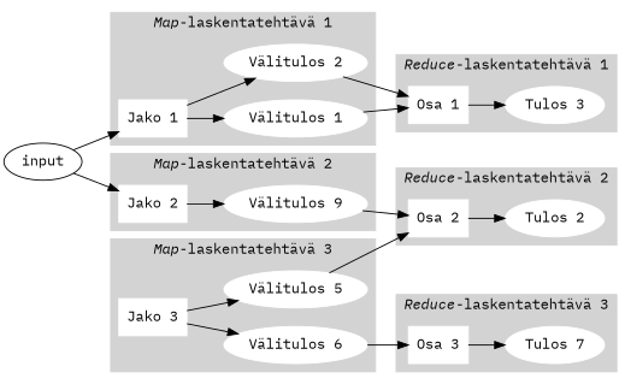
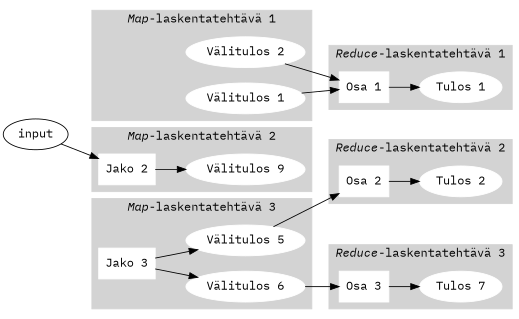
  digraph {
    fontname="IBM Plex Mono"
    rankdir=LR
    node [color=white fontname="IBM Plex Mono" style=filled]
    edge [fontname="IBM Plex Mono"]
-   n1 [label="Jako 1" shape=box]
    n2 [label="Välitulos 1"]
    n3 [label="Välitulos 2"]
    n4 [label="Jako 2" shape=box]
    n5 [label="Välitulos 9"]
    n6 [label="Jako 3" shape=box]
    n7 [label="Välitulos 5"]
    n8 [label="Välitulos 6"]
    n9 [label="Osa 1" shape=box]
-   n10 [label="Tulos 3"]
+   n10 [label="Tulos 1"]
    n11 [label="Osa 2" shape=box]
    n12 [label="Tulos 2"]
    n13 [label="Osa 3" shape=box]
    n14 [label="Tulos 7"]
    input [color="" style=""]
    subgraph cluster_1 {
      color=lightgrey
      label=<<i>Map</i>-laskentatehtävä 1>
      style=filled
-     n1
      n2
      n3
    }
    subgraph cluster_2 {
      color=lightgrey
      label=<<i>Map</i>-laskentatehtävä 2>
      style=filled
      n4
      n5
    }
    subgraph cluster_3 {
      color=lightgrey
      label=<<i>Map</i>-laskentatehtävä 3>
      style=filled
      n6
      n7
      n8
    }
    subgraph cluster_4 {
      color=lightgrey
      label=<<i>Reduce</i>-laskentatehtävä 1>
      style=filled
      n9
      n10
    }
    subgraph cluster_5 {
      color=lightgrey
      label=<<i>Reduce</i>-laskentatehtävä 2>
      style=filled
      n11
      n12
    }
    subgraph cluster_6 {
      color=lightgrey
      label=<<i>Reduce</i>-laskentatehtävä 3>
      style=filled
      n13
      n14
    }
-   n1 -> n2
-   n1 -> n3
    n2 -> n9
    n3 -> n9
    n4 -> n5
-   n5 -> n11
    n6 -> n7
    n6 -> n8
    n7 -> n11
    n8 -> n13
    n9 -> n10
    n11 -> n12
    n13 -> n14
-   input -> n1
    input -> n4
  }
